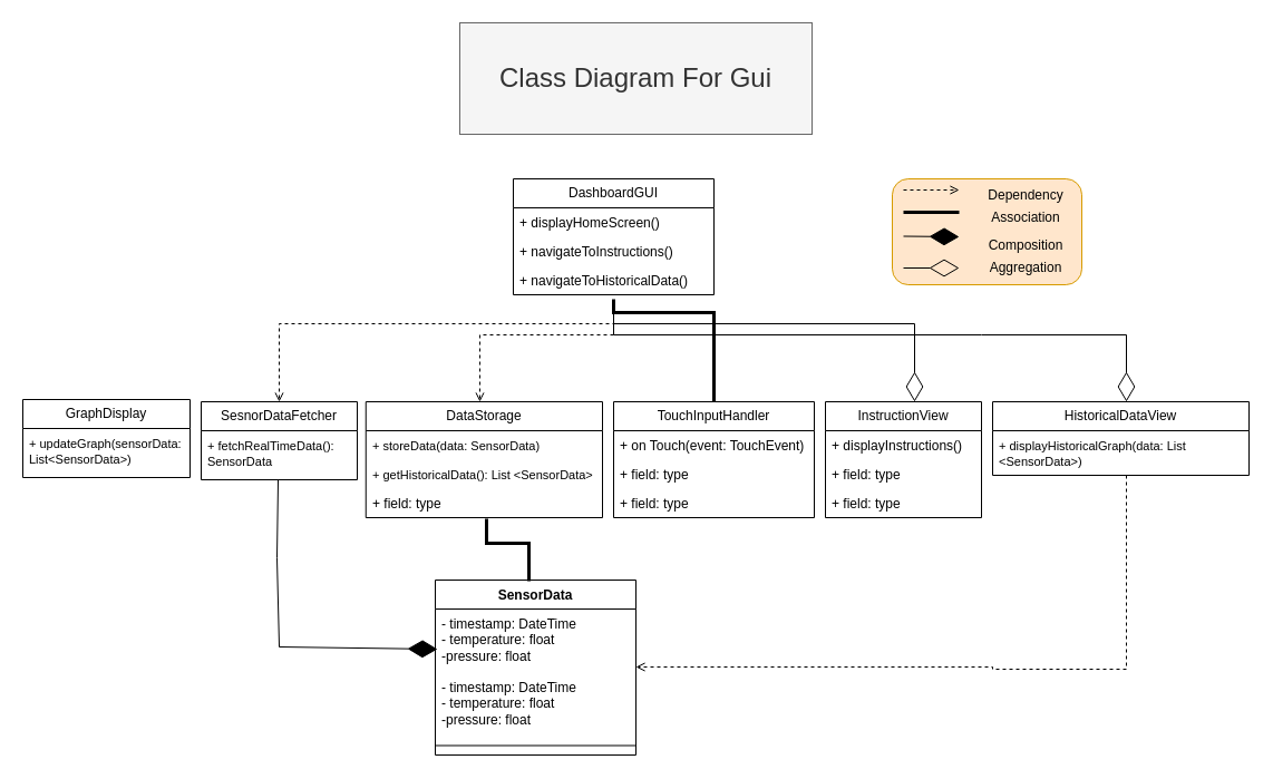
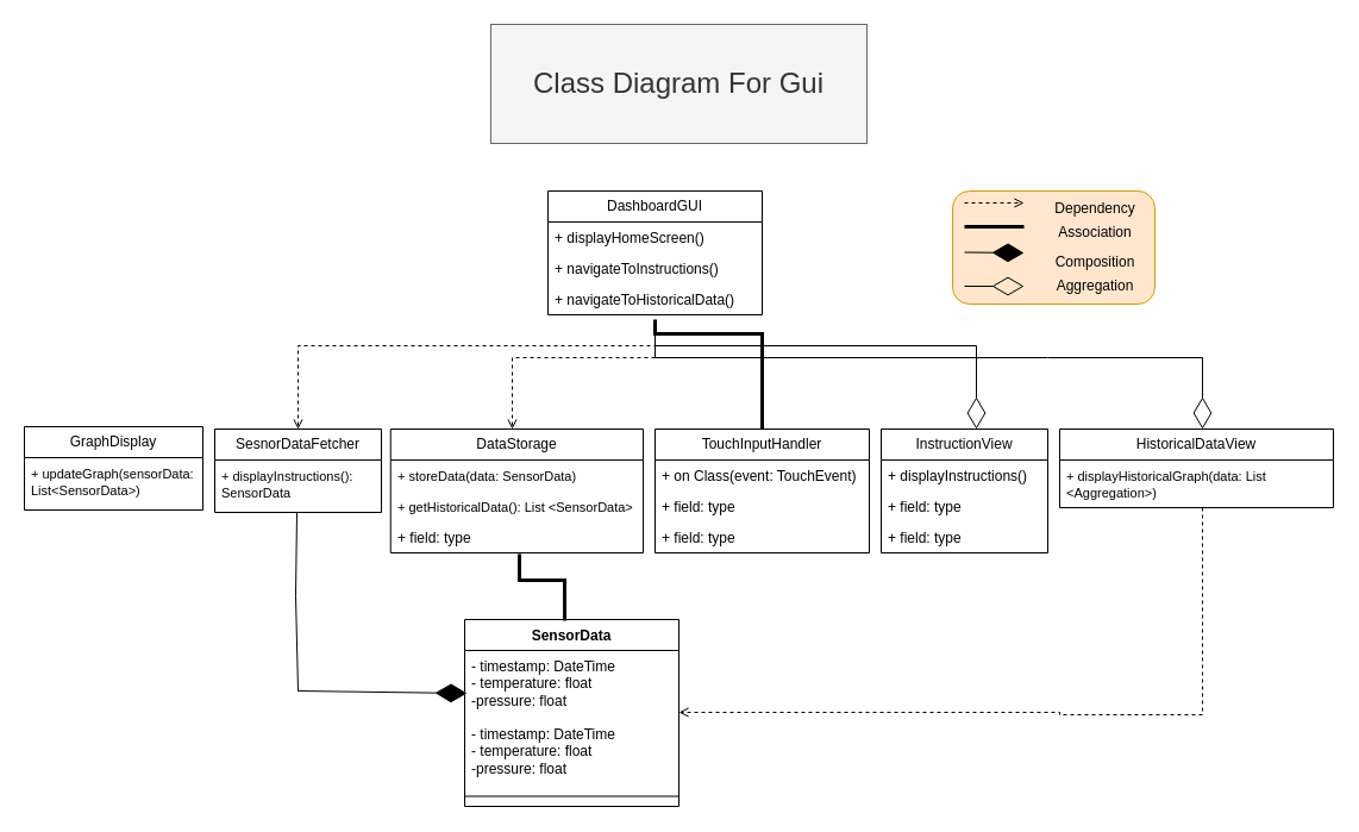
  <mxCell id="0" />
  <mxCell id="1" parent="0" />
  <mxCell id="2" value="DashboardGUI" style="swimlane;fontStyle=0;childLayout=stackLayout;horizontal=1;startSize=26;fillColor=none;horizontalStack=0;resizeParent=1;resizeParentMax=0;resizeLast=0;collapsible=1;marginBottom=0;whiteSpace=wrap;html=1;" vertex="1" parent="1"><mxGeometry x="460" y="160" width="180" height="104" as="geometry" /></mxCell>
  <mxCell id="3" value="+ displayHomeScreen()" style="text;strokeColor=none;fillColor=none;align=left;verticalAlign=top;spacingLeft=4;spacingRight=4;overflow=hidden;rotatable=0;points=[[0,0.5],[1,0.5]];portConstraint=eastwest;whiteSpace=wrap;html=1;" vertex="1" parent="2"><mxGeometry y="26" width="180" height="26" as="geometry" /></mxCell>
  <mxCell id="4" value="+ navigateToInstructions()" style="text;strokeColor=none;fillColor=none;align=left;verticalAlign=top;spacingLeft=4;spacingRight=4;overflow=hidden;rotatable=0;points=[[0,0.5],[1,0.5]];portConstraint=eastwest;whiteSpace=wrap;html=1;" vertex="1" parent="2"><mxGeometry y="52" width="180" height="26" as="geometry" /></mxCell>
  <mxCell id="5" value="+ navigateToHistoricalData()" style="text;strokeColor=none;fillColor=none;align=left;verticalAlign=top;spacingLeft=4;spacingRight=4;overflow=hidden;rotatable=0;points=[[0,0.5],[1,0.5]];portConstraint=eastwest;whiteSpace=wrap;html=1;" vertex="1" parent="2"><mxGeometry y="78" width="180" height="26" as="geometry" /></mxCell>
  <mxCell id="6" value="GraphDisplay" style="swimlane;fontStyle=0;childLayout=stackLayout;horizontal=1;startSize=26;fillColor=none;horizontalStack=0;resizeParent=1;resizeParentMax=0;resizeLast=0;collapsible=1;marginBottom=0;whiteSpace=wrap;html=1;" vertex="1" parent="1"><mxGeometry x="20" y="358" width="150" height="70" as="geometry" /></mxCell>
  <mxCell id="7" value="&lt;font style=&quot;font-size: 11px;&quot;&gt;+ updateGraph(sensorData: List&amp;lt;SensorData&amp;gt;)&lt;/font&gt;" style="text;strokeColor=none;fillColor=none;align=left;verticalAlign=top;spacingLeft=4;spacingRight=4;overflow=hidden;rotatable=0;points=[[0,0.5],[1,0.5]];portConstraint=eastwest;whiteSpace=wrap;html=1;" vertex="1" parent="6"><mxGeometry y="26" width="150" height="44" as="geometry" /></mxCell>
  <mxCell id="8" value="SesnorDataFetcher" style="swimlane;fontStyle=0;childLayout=stackLayout;horizontal=1;startSize=26;fillColor=none;horizontalStack=0;resizeParent=1;resizeParentMax=0;resizeLast=0;collapsible=1;marginBottom=0;whiteSpace=wrap;html=1;" vertex="1" parent="1"><mxGeometry x="180" y="360" width="140" height="70" as="geometry" /></mxCell>
- <mxCell id="9" value="&lt;font style=&quot;font-size: 11px;&quot;&gt;+ fetchRealTimeData(): SensorData&lt;/font&gt;" style="text;strokeColor=none;fillColor=none;align=left;verticalAlign=top;spacingLeft=4;spacingRight=4;overflow=hidden;rotatable=0;points=[[0,0.5],[1,0.5]];portConstraint=eastwest;whiteSpace=wrap;html=1;" vertex="1" parent="8"><mxGeometry y="26" width="140" height="44" as="geometry" /></mxCell>
+ <mxCell id="9" value="&lt;font style=&quot;font-size: 11px;&quot;&gt;+ displayInstructions(): SensorData&lt;/font&gt;" style="text;strokeColor=none;fillColor=none;align=left;verticalAlign=top;spacingLeft=4;spacingRight=4;overflow=hidden;rotatable=0;points=[[0,0.5],[1,0.5]];portConstraint=eastwest;whiteSpace=wrap;html=1;" vertex="1" parent="8"><mxGeometry y="26" width="140" height="44" as="geometry" /></mxCell>
  <mxCell id="10" value="DataStorage" style="swimlane;fontStyle=0;childLayout=stackLayout;horizontal=1;startSize=26;fillColor=none;horizontalStack=0;resizeParent=1;resizeParentMax=0;resizeLast=0;collapsible=1;marginBottom=0;whiteSpace=wrap;html=1;" vertex="1" parent="1"><mxGeometry x="327.75" y="360" width="212.25" height="104" as="geometry" /></mxCell>
  <mxCell id="11" value="&lt;font style=&quot;font-size: 11px;&quot;&gt;+ storeData(data: SensorData)&amp;nbsp;&lt;/font&gt;&lt;div&gt;&lt;br&gt;&lt;/div&gt;" style="text;strokeColor=none;fillColor=none;align=left;verticalAlign=top;spacingLeft=4;spacingRight=4;overflow=hidden;rotatable=0;points=[[0,0.5],[1,0.5]];portConstraint=eastwest;whiteSpace=wrap;html=1;" vertex="1" parent="10"><mxGeometry y="26" width="212.25" height="26" as="geometry" /></mxCell>
  <mxCell id="12" value="&lt;font style=&quot;font-size: 11px;&quot;&gt;+ getHistoricalData(): List &amp;lt;SensorData&amp;gt;&lt;/font&gt;" style="text;strokeColor=none;fillColor=none;align=left;verticalAlign=top;spacingLeft=4;spacingRight=4;overflow=hidden;rotatable=0;points=[[0,0.5],[1,0.5]];portConstraint=eastwest;whiteSpace=wrap;html=1;" vertex="1" parent="10"><mxGeometry y="52" width="212.25" height="26" as="geometry" /></mxCell>
  <mxCell id="13" value="+ field: type" style="text;strokeColor=none;fillColor=none;align=left;verticalAlign=top;spacingLeft=4;spacingRight=4;overflow=hidden;rotatable=0;points=[[0,0.5],[1,0.5]];portConstraint=eastwest;whiteSpace=wrap;html=1;" vertex="1" parent="10"><mxGeometry y="78" width="212.25" height="26" as="geometry" /></mxCell>
  <mxCell id="14" value="HistoricalDataView" style="swimlane;fontStyle=0;childLayout=stackLayout;horizontal=1;startSize=26;fillColor=none;horizontalStack=0;resizeParent=1;resizeParentMax=0;resizeLast=0;collapsible=1;marginBottom=0;whiteSpace=wrap;html=1;" vertex="1" parent="1"><mxGeometry x="890" y="360" width="230" height="66" as="geometry" /></mxCell>
- <mxCell id="15" value="&lt;div&gt;&lt;span style=&quot;font-size: 11px; background-color: transparent; color: light-dark(rgb(0, 0, 0), rgb(255, 255, 255));&quot;&gt;+ displayHistoricalGraph(data: List &amp;lt;SensorData&amp;gt;)&lt;/span&gt;&lt;/div&gt;&lt;div&gt;&lt;font style=&quot;font-size: 11px;&quot;&gt;&lt;br&gt;&lt;/font&gt;&lt;/div&gt;&lt;div&gt;&lt;font style=&quot;font-size: 11px;&quot;&gt;&lt;br&gt;&lt;/font&gt;&lt;/div&gt;&lt;div&gt;&lt;font style=&quot;font-size: 11px;&quot;&gt;&lt;br&gt;&lt;/font&gt;&lt;/div&gt;" style="text;strokeColor=none;fillColor=none;align=left;verticalAlign=top;spacingLeft=4;spacingRight=4;overflow=hidden;rotatable=0;points=[[0,0.5],[1,0.5]];portConstraint=eastwest;whiteSpace=wrap;html=1;" vertex="1" parent="14"><mxGeometry y="26" width="230" height="40" as="geometry" /></mxCell>
+ <mxCell id="15" value="&lt;div&gt;&lt;span style=&quot;font-size: 11px; background-color: transparent; color: light-dark(rgb(0, 0, 0), rgb(255, 255, 255));&quot;&gt;+ displayHistoricalGraph(data: List &amp;lt;Aggregation&amp;gt;)&lt;/span&gt;&lt;/div&gt;&lt;div&gt;&lt;font style=&quot;font-size: 11px;&quot;&gt;&lt;br&gt;&lt;/font&gt;&lt;/div&gt;&lt;div&gt;&lt;font style=&quot;font-size: 11px;&quot;&gt;&lt;br&gt;&lt;/font&gt;&lt;/div&gt;&lt;div&gt;&lt;font style=&quot;font-size: 11px;&quot;&gt;&lt;br&gt;&lt;/font&gt;&lt;/div&gt;" style="text;strokeColor=none;fillColor=none;align=left;verticalAlign=top;spacingLeft=4;spacingRight=4;overflow=hidden;rotatable=0;points=[[0,0.5],[1,0.5]];portConstraint=eastwest;whiteSpace=wrap;html=1;" vertex="1" parent="14"><mxGeometry y="26" width="230" height="40" as="geometry" /></mxCell>
  <mxCell id="16" value="TouchInputHandler" style="swimlane;fontStyle=0;childLayout=stackLayout;horizontal=1;startSize=26;fillColor=none;horizontalStack=0;resizeParent=1;resizeParentMax=0;resizeLast=0;collapsible=1;marginBottom=0;whiteSpace=wrap;html=1;" vertex="1" parent="1"><mxGeometry x="550" y="360" width="180" height="104" as="geometry" /></mxCell>
- <mxCell id="17" value="+ on Touch(event: TouchEvent)" style="text;strokeColor=none;fillColor=none;align=left;verticalAlign=top;spacingLeft=4;spacingRight=4;overflow=hidden;rotatable=0;points=[[0,0.5],[1,0.5]];portConstraint=eastwest;whiteSpace=wrap;html=1;" vertex="1" parent="16"><mxGeometry y="26" width="180" height="26" as="geometry" /></mxCell>
+ <mxCell id="17" value="+ on Class(event: TouchEvent)" style="text;strokeColor=none;fillColor=none;align=left;verticalAlign=top;spacingLeft=4;spacingRight=4;overflow=hidden;rotatable=0;points=[[0,0.5],[1,0.5]];portConstraint=eastwest;whiteSpace=wrap;html=1;" vertex="1" parent="16"><mxGeometry y="26" width="180" height="26" as="geometry" /></mxCell>
  <mxCell id="18" value="+ field: type" style="text;strokeColor=none;fillColor=none;align=left;verticalAlign=top;spacingLeft=4;spacingRight=4;overflow=hidden;rotatable=0;points=[[0,0.5],[1,0.5]];portConstraint=eastwest;whiteSpace=wrap;html=1;" vertex="1" parent="16"><mxGeometry y="52" width="180" height="26" as="geometry" /></mxCell>
  <mxCell id="19" value="+ field: type" style="text;strokeColor=none;fillColor=none;align=left;verticalAlign=top;spacingLeft=4;spacingRight=4;overflow=hidden;rotatable=0;points=[[0,0.5],[1,0.5]];portConstraint=eastwest;whiteSpace=wrap;html=1;" vertex="1" parent="16"><mxGeometry y="78" width="180" height="26" as="geometry" /></mxCell>
  <mxCell id="20" value="InstructionView" style="swimlane;fontStyle=0;childLayout=stackLayout;horizontal=1;startSize=26;fillColor=none;horizontalStack=0;resizeParent=1;resizeParentMax=0;resizeLast=0;collapsible=1;marginBottom=0;whiteSpace=wrap;html=1;" vertex="1" parent="1"><mxGeometry x="740" y="360" width="140" height="104" as="geometry" /></mxCell>
  <mxCell id="21" value="+ displayInstructions()" style="text;strokeColor=none;fillColor=none;align=left;verticalAlign=top;spacingLeft=4;spacingRight=4;overflow=hidden;rotatable=0;points=[[0,0.5],[1,0.5]];portConstraint=eastwest;whiteSpace=wrap;html=1;" vertex="1" parent="20"><mxGeometry y="26" width="140" height="26" as="geometry" /></mxCell>
  <mxCell id="22" value="+ field: type" style="text;strokeColor=none;fillColor=none;align=left;verticalAlign=top;spacingLeft=4;spacingRight=4;overflow=hidden;rotatable=0;points=[[0,0.5],[1,0.5]];portConstraint=eastwest;whiteSpace=wrap;html=1;" vertex="1" parent="20"><mxGeometry y="52" width="140" height="26" as="geometry" /></mxCell>
  <mxCell id="23" value="+ field: type" style="text;strokeColor=none;fillColor=none;align=left;verticalAlign=top;spacingLeft=4;spacingRight=4;overflow=hidden;rotatable=0;points=[[0,0.5],[1,0.5]];portConstraint=eastwest;whiteSpace=wrap;html=1;" vertex="1" parent="20"><mxGeometry y="78" width="140" height="26" as="geometry" /></mxCell>
  <mxCell id="24" value="SensorData" style="swimlane;fontStyle=1;align=center;verticalAlign=top;childLayout=stackLayout;horizontal=1;startSize=26;horizontalStack=0;resizeParent=1;resizeParentMax=0;resizeLast=0;collapsible=1;marginBottom=0;whiteSpace=wrap;html=1;" vertex="1" parent="1"><mxGeometry x="390" y="520" width="180" height="157" as="geometry" /></mxCell>
  <mxCell id="25" value="- timestamp: DateTime&lt;div&gt;- temperature: float&amp;nbsp;&lt;/div&gt;&lt;div&gt;-pressure: float&lt;/div&gt;" style="text;strokeColor=none;fillColor=none;align=left;verticalAlign=top;spacingLeft=4;spacingRight=4;overflow=hidden;rotatable=0;points=[[0,0.5],[1,0.5]];portConstraint=eastwest;whiteSpace=wrap;html=1;" vertex="1" parent="24"><mxGeometry y="26" width="180" height="57" as="geometry" /></mxCell>
  <mxCell id="26" value="- timestamp: DateTime&lt;div&gt;- temperature: float&amp;nbsp;&lt;/div&gt;&lt;div&gt;-pressure: float&lt;/div&gt;" style="text;strokeColor=none;fillColor=none;align=left;verticalAlign=top;spacingLeft=4;spacingRight=4;overflow=hidden;rotatable=0;points=[[0,0.5],[1,0.5]];portConstraint=eastwest;whiteSpace=wrap;html=1;" vertex="1" parent="24"><mxGeometry y="83" width="180" height="57" as="geometry" /></mxCell>
  <mxCell id="27" value="" style="line;strokeWidth=1;fillColor=none;align=left;verticalAlign=middle;spacingTop=-1;spacingLeft=3;spacingRight=3;rotatable=0;labelPosition=right;points=[];portConstraint=eastwest;strokeColor=inherit;" vertex="1" parent="24"><mxGeometry y="140" width="180" height="17" as="geometry" /></mxCell>
  <mxCell id="28" value="" style="html=1;labelBackgroundColor=#ffffff;jettySize=auto;orthogonalLoop=1;fontSize=14;rounded=0;jumpStyle=gap;edgeStyle=orthogonalEdgeStyle;startArrow=none;endArrow=open;dashed=1;strokeWidth=1;entryX=0.5;entryY=0;entryDx=0;entryDy=0;" edge="1" parent="1" target="8"><mxGeometry width="48" height="48" relative="1" as="geometry"><mxPoint x="550" y="270" as="sourcePoint" /><mxPoint x="240" y="330" as="targetPoint" /><Array as="points"><mxPoint x="550" y="290" /><mxPoint x="250" y="290" /></Array></mxGeometry></mxCell>
  <mxCell id="29" value="" style="html=1;labelBackgroundColor=#ffffff;jettySize=auto;orthogonalLoop=1;fontSize=14;rounded=0;jumpStyle=gap;edgeStyle=orthogonalEdgeStyle;startArrow=none;endArrow=open;dashed=1;strokeWidth=1;entryX=0.5;entryY=0;entryDx=0;entryDy=0;" edge="1" parent="1"><mxGeometry width="48" height="48" relative="1" as="geometry"><mxPoint x="550" y="270" as="sourcePoint" /><mxPoint x="430" y="360" as="targetPoint" /><Array as="points"><mxPoint x="550" y="300" /><mxPoint x="430" y="300" /></Array></mxGeometry></mxCell>
  <mxCell id="30" value="" style="endArrow=none;startArrow=none;endFill=0;startFill=0;endSize=8;html=1;verticalAlign=bottom;labelBackgroundColor=none;strokeWidth=3;rounded=0;exitX=0.5;exitY=0;exitDx=0;exitDy=0;" edge="1" parent="1"><mxGeometry width="160" relative="1" as="geometry"><mxPoint x="640" y="360" as="sourcePoint" /><mxPoint x="550" y="268" as="targetPoint" /><Array as="points"><mxPoint x="640" y="280" /><mxPoint x="550" y="280" /></Array></mxGeometry></mxCell>
  <mxCell id="31" value="" style="endArrow=diamondThin;endFill=0;endSize=24;html=1;rounded=0;" edge="1" parent="1"><mxGeometry width="160" relative="1" as="geometry"><mxPoint x="550" y="270" as="sourcePoint" /><mxPoint x="820" y="360" as="targetPoint" /><Array as="points"><mxPoint x="550" y="290" /><mxPoint x="820" y="290" /></Array></mxGeometry></mxCell>
  <mxCell id="32" value="" style="endArrow=diamondThin;endFill=0;endSize=24;html=1;rounded=0;" edge="1" parent="1"><mxGeometry width="160" relative="1" as="geometry"><mxPoint x="550" y="270" as="sourcePoint" /><mxPoint x="1010" y="360" as="targetPoint" /><Array as="points"><mxPoint x="550" y="300" /><mxPoint x="880" y="300" /><mxPoint x="1010" y="300" /></Array></mxGeometry></mxCell>
  <mxCell id="33" value="" style="endArrow=diamondThin;endFill=1;endSize=24;html=1;rounded=0;exitX=0.493;exitY=1;exitDx=0;exitDy=0;exitPerimeter=0;entryX=0.011;entryY=0.632;entryDx=0;entryDy=0;entryPerimeter=0;" edge="1" parent="1" source="9" target="25"><mxGeometry width="160" relative="1" as="geometry"><mxPoint x="240" y="460" as="sourcePoint" /><mxPoint x="380" y="580" as="targetPoint" /><Array as="points"><mxPoint x="248" y="500" /><mxPoint x="250" y="580" /></Array></mxGeometry></mxCell>
  <mxCell id="34" value="" style="endArrow=none;startArrow=none;endFill=0;startFill=0;endSize=8;html=1;verticalAlign=bottom;labelBackgroundColor=none;strokeWidth=3;rounded=0;entryX=0.467;entryY=0.006;entryDx=0;entryDy=0;exitX=0.51;exitY=1.154;exitDx=0;exitDy=0;exitPerimeter=0;entryPerimeter=0;" edge="1" parent="1" target="24"><mxGeometry width="160" relative="1" as="geometry"><mxPoint x="435.997" y="465.014" as="sourcePoint" /><mxPoint x="271" y="430.002" as="targetPoint" /><Array as="points"><mxPoint x="436" y="487.01" /><mxPoint x="474" y="487" /></Array></mxGeometry></mxCell>
  <mxCell id="35" value="" style="html=1;labelBackgroundColor=#ffffff;jettySize=auto;orthogonalLoop=1;fontSize=14;rounded=0;jumpStyle=gap;edgeStyle=orthogonalEdgeStyle;startArrow=none;endArrow=open;dashed=1;strokeWidth=1;" edge="1" parent="1"><mxGeometry width="48" height="48" relative="1" as="geometry"><mxPoint x="1010" y="426" as="sourcePoint" /><mxPoint x="570" y="598" as="targetPoint" /><Array as="points"><mxPoint x="1010" y="600" /><mxPoint x="890" y="600" /><mxPoint x="890" y="598" /></Array></mxGeometry></mxCell>
  <mxCell id="36" value="" style="rounded=1;whiteSpace=wrap;html=1;fillColor=#ffe6cc;strokeColor=#d79b00;" vertex="1" parent="1"><mxGeometry x="800" y="160" width="170" height="95" as="geometry" /></mxCell>
  <mxCell id="37" value="" style="html=1;labelBackgroundColor=#ffffff;jettySize=auto;orthogonalLoop=1;fontSize=14;rounded=0;jumpStyle=gap;edgeStyle=orthogonalEdgeStyle;startArrow=none;endArrow=open;dashed=1;strokeWidth=1;" edge="1" parent="1"><mxGeometry width="48" height="48" relative="1" as="geometry"><mxPoint x="810" y="170" as="sourcePoint" /><mxPoint x="860" y="170" as="targetPoint" /></mxGeometry></mxCell>
  <mxCell id="38" value="" style="endArrow=none;startArrow=none;endFill=0;startFill=0;endSize=8;html=1;verticalAlign=bottom;labelBackgroundColor=none;strokeWidth=3;rounded=0;" edge="1" parent="1"><mxGeometry width="160" relative="1" as="geometry"><mxPoint x="810" y="190" as="sourcePoint" /><mxPoint x="860" y="190" as="targetPoint" /></mxGeometry></mxCell>
  <mxCell id="39" value="" style="endArrow=diamondThin;endFill=0;endSize=24;html=1;rounded=0;" edge="1" parent="1"><mxGeometry width="160" relative="1" as="geometry"><mxPoint x="810" y="240" as="sourcePoint" /><mxPoint x="860" y="240" as="targetPoint" /></mxGeometry></mxCell>
  <mxCell id="40" value="" style="endArrow=diamondThin;endFill=1;endSize=24;html=1;rounded=0;" edge="1" parent="1"><mxGeometry width="160" relative="1" as="geometry"><mxPoint x="810" y="211.5" as="sourcePoint" /><mxPoint x="860" y="212" as="targetPoint" /></mxGeometry></mxCell>
  <mxCell id="41" value="Dependency" style="text;html=1;align=center;verticalAlign=middle;whiteSpace=wrap;rounded=0;" vertex="1" parent="1"><mxGeometry x="890" y="160" width="60" height="30" as="geometry" /></mxCell>
  <mxCell id="42" value="Association" style="text;html=1;align=center;verticalAlign=middle;whiteSpace=wrap;rounded=0;" vertex="1" parent="1"><mxGeometry x="890" y="180" width="60" height="30" as="geometry" /></mxCell>
  <mxCell id="43" value="Composition" style="text;html=1;align=center;verticalAlign=middle;whiteSpace=wrap;rounded=0;" vertex="1" parent="1"><mxGeometry x="890" y="210" width="60" height="20" as="geometry" /></mxCell>
  <mxCell id="44" value="Aggregation" style="text;html=1;align=center;verticalAlign=middle;whiteSpace=wrap;rounded=0;" vertex="1" parent="1"><mxGeometry x="890" y="225" width="60" height="30" as="geometry" /></mxCell>
  <mxCell id="45" value="&lt;font style=&quot;font-size: 24px;&quot;&gt;Class Diagram For Gui&lt;/font&gt;" style="text;html=1;align=center;verticalAlign=middle;whiteSpace=wrap;rounded=0;fillColor=#f5f5f5;fontColor=#333333;strokeColor=#666666;" vertex="1" parent="1"><mxGeometry x="412" y="20" width="316" height="100" as="geometry" /></mxCell>
